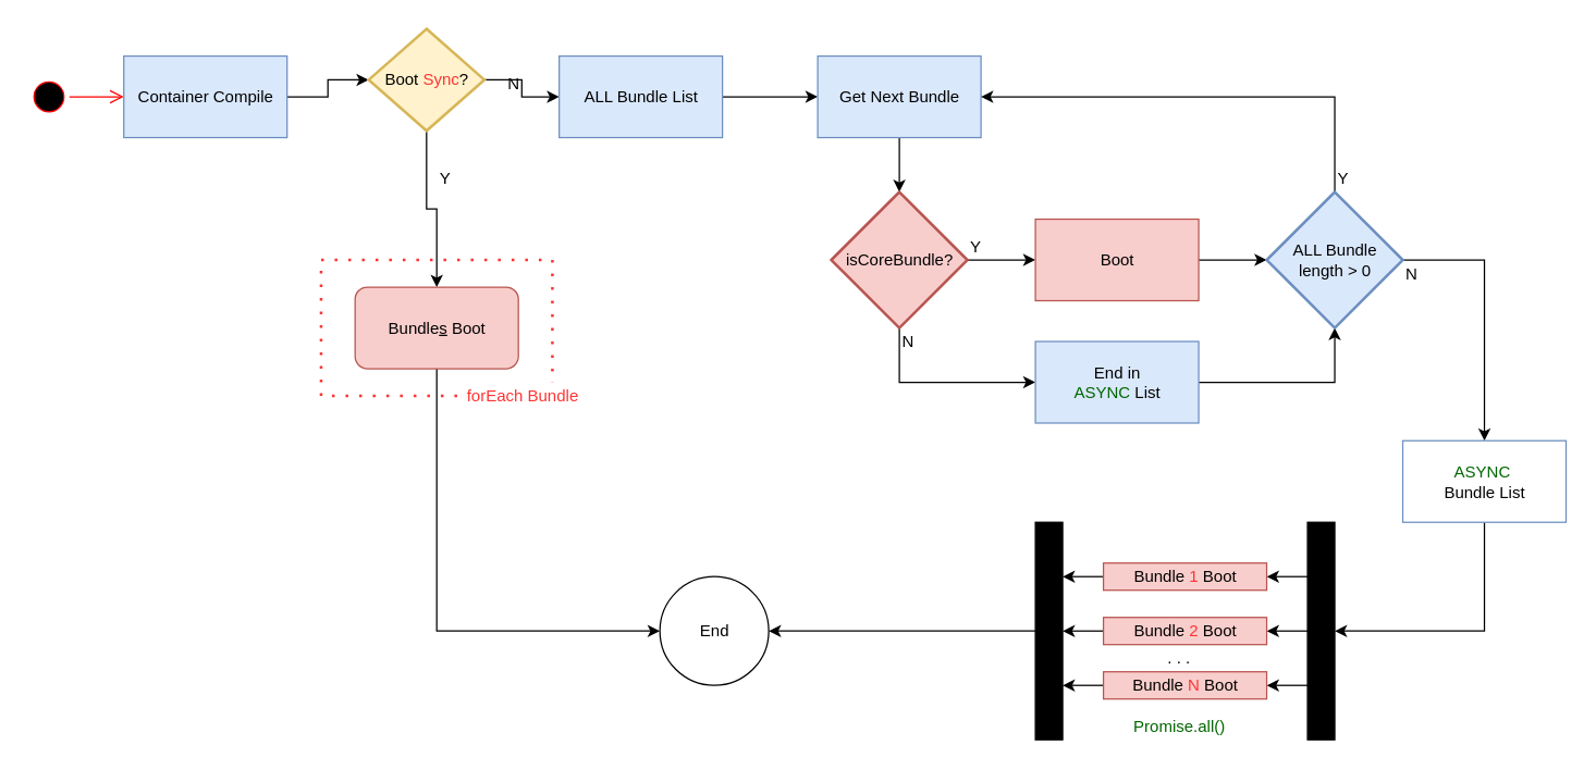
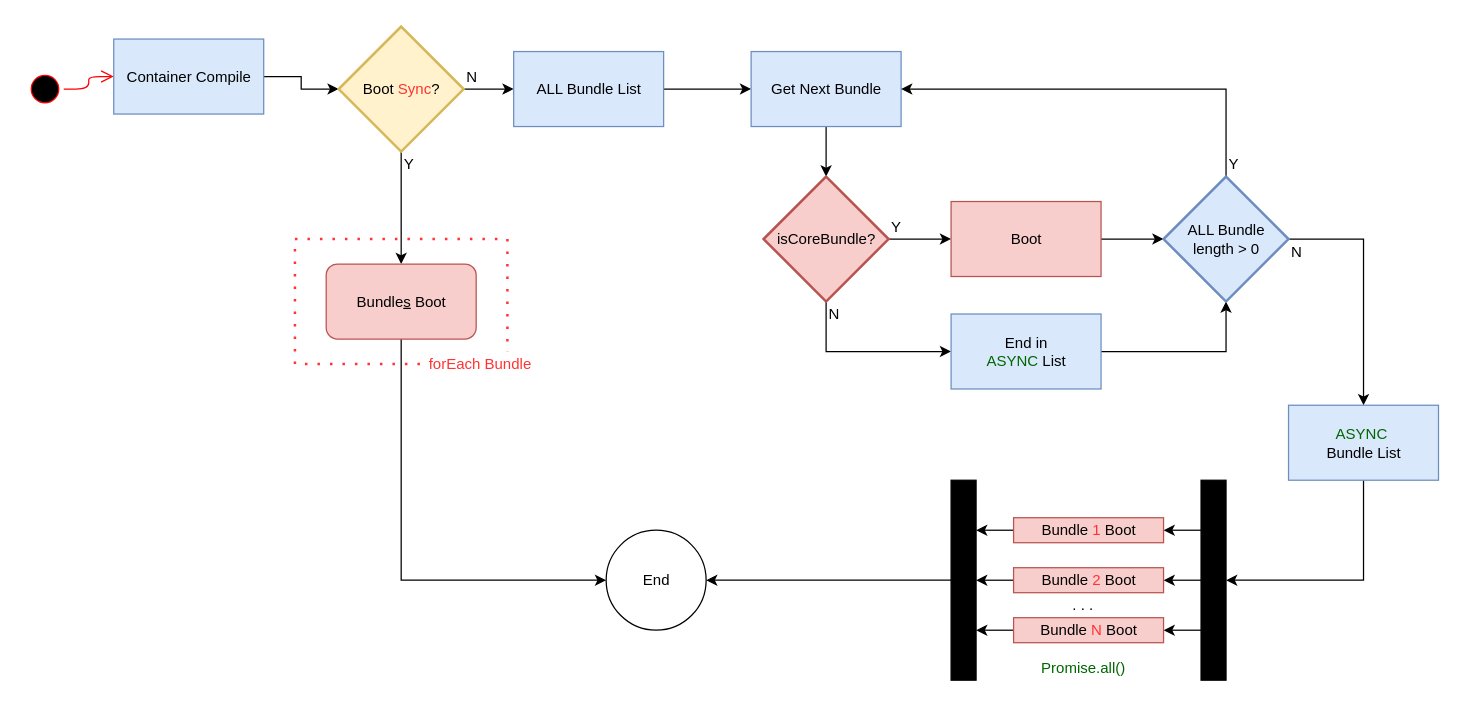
  <mxCell id="0" />
  <mxCell id="1" parent="0" />
  <mxCell id="2" value="" style="ellipse;html=1;shape=startState;fillColor=#000000;strokeColor=#ff0000;" vertex="1" parent="1"><mxGeometry x="20.5" y="55.5" width="30" height="30" as="geometry" /></mxCell>
  <mxCell id="3" value="" style="edgeStyle=orthogonalEdgeStyle;html=1;verticalAlign=bottom;endArrow=open;endSize=8;strokeColor=#ff0000;entryX=0;entryY=0.5;entryDx=0;entryDy=0;" edge="1" source="2" parent="1" target="5"><mxGeometry relative="1" as="geometry"><mxPoint x="35.5" y="20.5" as="targetPoint" /></mxGeometry></mxCell>
  <mxCell id="4" value="" style="edgeStyle=orthogonalEdgeStyle;rounded=0;orthogonalLoop=1;jettySize=auto;html=1;" edge="1" parent="1" source="5" target="8"><mxGeometry relative="1" as="geometry" /></mxCell>
- <mxCell id="5" value="Container Compile" style="rounded=0;whiteSpace=wrap;html=1;fillColor=#dae8fc;strokeColor=#6c8ebf;" vertex="1" parent="1"><mxGeometry x="90.5" y="40.5" width="120" height="60" as="geometry" /></mxCell>
+ <mxCell id="5" value="Container Compile" style="rounded=0;whiteSpace=wrap;html=1;fillColor=#dae8fc;strokeColor=#6c8ebf;" vertex="1" parent="1"><mxGeometry x="90.5" y="30.5" width="120" height="60" as="geometry" /></mxCell>
  <mxCell id="6" value="" style="edgeStyle=orthogonalEdgeStyle;rounded=0;orthogonalLoop=1;jettySize=auto;html=1;endSize=6;" edge="1" parent="1" source="8" target="10"><mxGeometry relative="1" as="geometry" /></mxCell>
  <mxCell id="7" value="" style="edgeStyle=orthogonalEdgeStyle;rounded=0;orthogonalLoop=1;jettySize=auto;html=1;endSize=6;" edge="1" parent="1" source="8" target="13"><mxGeometry relative="1" as="geometry" /></mxCell>
- <mxCell id="8" value="Boot &lt;font color=&quot;#ff3333&quot;&gt;Sync&lt;/font&gt;?" style="strokeWidth=2;html=1;shape=mxgraph.flowchart.decision;whiteSpace=wrap;fillColor=#fff2cc;strokeColor=#d6b656;" vertex="1" parent="1"><mxGeometry x="270.5" y="20.5" width="85" height="75" as="geometry" /></mxCell>
+ <mxCell id="8" value="Boot &lt;font color=&quot;#ff3333&quot;&gt;Sync&lt;/font&gt;?" style="strokeWidth=2;html=1;shape=mxgraph.flowchart.decision;whiteSpace=wrap;fillColor=#fff2cc;strokeColor=#d6b656;" vertex="1" parent="1"><mxGeometry x="270.5" y="20.5" width="100" height="100" as="geometry" /></mxCell>
  <mxCell id="9" style="edgeStyle=orthogonalEdgeStyle;rounded=0;orthogonalLoop=1;jettySize=auto;html=1;exitX=0.5;exitY=1;exitDx=0;exitDy=0;entryX=0;entryY=0.5;entryDx=0;entryDy=0;endSize=6;" edge="1" parent="1" source="10" target="11"><mxGeometry relative="1" as="geometry" /></mxCell>
  <mxCell id="10" value="Bundle&lt;u&gt;s&lt;/u&gt;&amp;nbsp;Boot" style="whiteSpace=wrap;html=1;fillColor=#f8cecc;strokeColor=#b85450;rounded=1;" vertex="1" parent="1"><mxGeometry x="260.5" y="210.5" width="120" height="60" as="geometry" /></mxCell>
  <mxCell id="11" value="End" style="ellipse;whiteSpace=wrap;html=1;aspect=fixed;" vertex="1" parent="1"><mxGeometry x="484.5" y="423.5" width="80" height="80" as="geometry" /></mxCell>
  <mxCell id="12" value="" style="edgeStyle=orthogonalEdgeStyle;rounded=0;orthogonalLoop=1;jettySize=auto;html=1;endSize=6;" edge="1" parent="1" source="13" target="15"><mxGeometry relative="1" as="geometry" /></mxCell>
  <mxCell id="13" value="ALL Bundle List" style="rounded=0;whiteSpace=wrap;html=1;fillColor=#dae8fc;strokeColor=#6c8ebf;" vertex="1" parent="1"><mxGeometry x="410.5" y="40.5" width="120" height="60" as="geometry" /></mxCell>
  <mxCell id="14" value="" style="edgeStyle=orthogonalEdgeStyle;rounded=0;orthogonalLoop=1;jettySize=auto;html=1;endSize=6;" edge="1" parent="1" source="15" target="18"><mxGeometry relative="1" as="geometry" /></mxCell>
  <mxCell id="15" value="Get Next Bundle" style="rounded=0;whiteSpace=wrap;html=1;fillColor=#dae8fc;strokeColor=#6c8ebf;" vertex="1" parent="1"><mxGeometry x="600.5" y="40.5" width="120" height="60" as="geometry" /></mxCell>
  <mxCell id="16" style="edgeStyle=orthogonalEdgeStyle;rounded=0;orthogonalLoop=1;jettySize=auto;html=1;exitX=0.5;exitY=1;exitDx=0;exitDy=0;exitPerimeter=0;entryX=0;entryY=0.5;entryDx=0;entryDy=0;endSize=6;" edge="1" parent="1" source="18" target="20"><mxGeometry relative="1" as="geometry" /></mxCell>
  <mxCell id="17" value="" style="edgeStyle=orthogonalEdgeStyle;rounded=0;orthogonalLoop=1;jettySize=auto;html=1;endSize=6;" edge="1" parent="1" source="18" target="22"><mxGeometry relative="1" as="geometry" /></mxCell>
  <mxCell id="18" value="isCoreBundle?" style="strokeWidth=2;html=1;shape=mxgraph.flowchart.decision;whiteSpace=wrap;fillColor=#f8cecc;strokeColor=#b85450;" vertex="1" parent="1"><mxGeometry x="610.5" y="140.5" width="100" height="100" as="geometry" /></mxCell>
  <mxCell id="19" style="edgeStyle=orthogonalEdgeStyle;rounded=0;orthogonalLoop=1;jettySize=auto;html=1;exitX=1;exitY=0.5;exitDx=0;exitDy=0;entryX=0.5;entryY=1;entryDx=0;entryDy=0;entryPerimeter=0;endSize=6;" edge="1" parent="1" source="20" target="25"><mxGeometry relative="1" as="geometry" /></mxCell>
  <mxCell id="20" value="End in&lt;br&gt;&lt;font color=&quot;#006600&quot;&gt;ASYNC&lt;/font&gt;&amp;nbsp;List" style="rounded=0;whiteSpace=wrap;html=1;fillColor=#dae8fc;strokeColor=#6c8ebf;" vertex="1" parent="1"><mxGeometry x="760.5" y="250.5" width="120" height="60" as="geometry" /></mxCell>
  <mxCell id="21" value="" style="edgeStyle=orthogonalEdgeStyle;rounded=0;orthogonalLoop=1;jettySize=auto;html=1;endSize=6;" edge="1" parent="1" source="22" target="25"><mxGeometry relative="1" as="geometry" /></mxCell>
  <mxCell id="22" value="Boot" style="rounded=0;whiteSpace=wrap;html=1;fillColor=#f8cecc;strokeColor=#b85450;" vertex="1" parent="1"><mxGeometry x="760.5" y="160.5" width="120" height="60" as="geometry" /></mxCell>
  <mxCell id="23" style="edgeStyle=orthogonalEdgeStyle;rounded=0;orthogonalLoop=1;jettySize=auto;html=1;exitX=0.5;exitY=0;exitDx=0;exitDy=0;exitPerimeter=0;entryX=1;entryY=0.5;entryDx=0;entryDy=0;endSize=6;" edge="1" parent="1" source="25" target="15"><mxGeometry relative="1" as="geometry" /></mxCell>
  <mxCell id="24" style="edgeStyle=orthogonalEdgeStyle;rounded=0;orthogonalLoop=1;jettySize=auto;html=1;exitX=1;exitY=0.5;exitDx=0;exitDy=0;exitPerimeter=0;entryX=0.5;entryY=0;entryDx=0;entryDy=0;endSize=6;" edge="1" parent="1" source="25" target="27"><mxGeometry relative="1" as="geometry" /></mxCell>
  <mxCell id="25" value="ALL Bundle&lt;br&gt;length &amp;gt; 0" style="strokeWidth=2;html=1;shape=mxgraph.flowchart.decision;whiteSpace=wrap;fillColor=#dae8fc;strokeColor=#6c8ebf;" vertex="1" parent="1"><mxGeometry x="930.5" y="140.5" width="100" height="100" as="geometry" /></mxCell>
  <mxCell id="26" style="edgeStyle=orthogonalEdgeStyle;rounded=0;orthogonalLoop=1;jettySize=auto;html=1;exitX=0.5;exitY=1;exitDx=0;exitDy=0;entryX=1;entryY=0.5;entryDx=0;entryDy=0;endSize=6;" edge="1" parent="1" source="27" target="31"><mxGeometry relative="1" as="geometry" /></mxCell>
- <mxCell id="27" value="&lt;font color=&quot;#006600&quot;&gt;ASYNC&lt;/font&gt;&amp;nbsp;&lt;br&gt;Bundle List" style="rounded=0;whiteSpace=wrap;html=1;fillColor=#ffffff;strokeColor=#6c8ebf;" vertex="1" parent="1"><mxGeometry x="1030.5" y="323.5" width="120" height="60" as="geometry" /></mxCell>
+ <mxCell id="27" value="&lt;font color=&quot;#006600&quot;&gt;ASYNC&lt;/font&gt;&amp;nbsp;&lt;br&gt;Bundle List" style="rounded=0;whiteSpace=wrap;html=1;fillColor=#dae8fc;strokeColor=#6c8ebf;" vertex="1" parent="1"><mxGeometry x="1030.5" y="323.5" width="120" height="60" as="geometry" /></mxCell>
  <mxCell id="28" style="edgeStyle=orthogonalEdgeStyle;rounded=0;orthogonalLoop=1;jettySize=auto;html=1;exitX=0;exitY=0.25;exitDx=0;exitDy=0;entryX=1;entryY=0.5;entryDx=0;entryDy=0;endSize=6;" edge="1" parent="1" source="31" target="33"><mxGeometry relative="1" as="geometry" /></mxCell>
  <mxCell id="29" style="edgeStyle=orthogonalEdgeStyle;rounded=0;orthogonalLoop=1;jettySize=auto;html=1;exitX=0;exitY=0.75;exitDx=0;exitDy=0;entryX=1;entryY=0.5;entryDx=0;entryDy=0;endSize=6;" edge="1" parent="1" source="31" target="37"><mxGeometry relative="1" as="geometry" /></mxCell>
  <mxCell id="30" style="edgeStyle=orthogonalEdgeStyle;rounded=0;orthogonalLoop=1;jettySize=auto;html=1;exitX=0;exitY=0.5;exitDx=0;exitDy=0;entryX=1;entryY=0.5;entryDx=0;entryDy=0;endSize=6;" edge="1" parent="1" source="31" target="35"><mxGeometry relative="1" as="geometry" /></mxCell>
  <mxCell id="31" value="" style="rounded=0;whiteSpace=wrap;html=1;gradientColor=none;fillColor=#000000;" vertex="1" parent="1"><mxGeometry x="960.5" y="383.5" width="20" height="160" as="geometry" /></mxCell>
  <mxCell id="32" style="edgeStyle=orthogonalEdgeStyle;rounded=0;orthogonalLoop=1;jettySize=auto;html=1;exitX=0;exitY=0.5;exitDx=0;exitDy=0;entryX=1;entryY=0.25;entryDx=0;entryDy=0;endSize=6;" edge="1" parent="1" source="33" target="39"><mxGeometry relative="1" as="geometry" /></mxCell>
  <mxCell id="33" value="Bundle &lt;font color=&quot;#ff3333&quot;&gt;1&lt;/font&gt;&amp;nbsp;Boot" style="rounded=0;whiteSpace=wrap;html=1;fillColor=#f8cecc;strokeColor=#b85450;" vertex="1" parent="1"><mxGeometry x="810.5" y="413.5" width="120" height="20" as="geometry" /></mxCell>
  <mxCell id="34" style="edgeStyle=orthogonalEdgeStyle;rounded=0;orthogonalLoop=1;jettySize=auto;html=1;exitX=0;exitY=0.5;exitDx=0;exitDy=0;entryX=1;entryY=0.5;entryDx=0;entryDy=0;endSize=6;" edge="1" parent="1" source="35" target="39"><mxGeometry relative="1" as="geometry" /></mxCell>
  <mxCell id="35" value="Bundle &lt;font color=&quot;#ff3333&quot;&gt;2&lt;/font&gt;&amp;nbsp;Boot" style="rounded=0;whiteSpace=wrap;html=1;fillColor=#f8cecc;strokeColor=#b85450;" vertex="1" parent="1"><mxGeometry x="810.5" y="453.5" width="120" height="20" as="geometry" /></mxCell>
  <mxCell id="36" style="edgeStyle=orthogonalEdgeStyle;rounded=0;orthogonalLoop=1;jettySize=auto;html=1;exitX=0;exitY=0.5;exitDx=0;exitDy=0;entryX=1;entryY=0.75;entryDx=0;entryDy=0;endSize=6;" edge="1" parent="1" source="37" target="39"><mxGeometry relative="1" as="geometry" /></mxCell>
  <mxCell id="37" value="Bundle &lt;font color=&quot;#ff3333&quot;&gt;N&lt;/font&gt;&amp;nbsp;Boot" style="rounded=0;whiteSpace=wrap;html=1;fillColor=#f8cecc;strokeColor=#b85450;" vertex="1" parent="1"><mxGeometry x="810.5" y="493.5" width="120" height="20" as="geometry" /></mxCell>
  <mxCell id="38" style="edgeStyle=orthogonalEdgeStyle;rounded=0;orthogonalLoop=1;jettySize=auto;html=1;entryX=1;entryY=0.5;entryDx=0;entryDy=0;endSize=6;" edge="1" parent="1" source="39" target="11"><mxGeometry relative="1" as="geometry" /></mxCell>
  <mxCell id="39" value="" style="rounded=0;whiteSpace=wrap;html=1;gradientColor=none;fillColor=#000000;" vertex="1" parent="1"><mxGeometry x="760.5" y="383.5" width="20" height="160" as="geometry" /></mxCell>
  <mxCell id="40" value="N" style="text;html=1;resizable=0;points=[];autosize=1;align=left;verticalAlign=top;spacingTop=-4;" vertex="1" parent="1"><mxGeometry x="370.5" y="50.5" width="20" height="20" as="geometry" /></mxCell>
  <mxCell id="41" value="Y" style="text;html=1;resizable=0;points=[];autosize=1;align=left;verticalAlign=top;spacingTop=-4;" vertex="1" parent="1"><mxGeometry x="320.5" y="120.5" width="20" height="20" as="geometry" /></mxCell>
  <mxCell id="42" value="" style="rounded=0;whiteSpace=wrap;html=1;fillColor=none;gradientColor=none;dashed=1;strokeWidth=2;strokeColor=#FF3333;dashPattern=1 4;" vertex="1" parent="1"><mxGeometry x="235.5" y="190.5" width="170" height="100" as="geometry" /></mxCell>
  <mxCell id="43" value="&lt;font color=&quot;#ff3333&quot;&gt;forEach Bundle&lt;/font&gt;" style="text;html=1;resizable=0;points=[];autosize=1;align=left;verticalAlign=top;spacingTop=-4;fillColor=#ffffff;" vertex="1" parent="1"><mxGeometry x="340.5" y="280.5" width="90" height="20" as="geometry" /></mxCell>
  <mxCell id="44" value="Y" style="text;html=1;resizable=0;points=[];autosize=1;align=left;verticalAlign=top;spacingTop=-4;" vertex="1" parent="1"><mxGeometry x="710.5" y="170.5" width="20" height="20" as="geometry" /></mxCell>
  <mxCell id="45" value="N" style="text;html=1;resizable=0;points=[];autosize=1;align=left;verticalAlign=top;spacingTop=-4;" vertex="1" parent="1"><mxGeometry x="660.5" y="240.5" width="20" height="20" as="geometry" /></mxCell>
  <mxCell id="46" value="Y" style="text;html=1;resizable=0;points=[];autosize=1;align=left;verticalAlign=top;spacingTop=-4;" vertex="1" parent="1"><mxGeometry x="980.5" y="120.5" width="20" height="20" as="geometry" /></mxCell>
  <mxCell id="47" value="N" style="text;html=1;resizable=0;points=[];autosize=1;align=left;verticalAlign=top;spacingTop=-4;" vertex="1" parent="1"><mxGeometry x="1030.5" y="190.5" width="20" height="20" as="geometry" /></mxCell>
  <mxCell id="48" value="&lt;font color=&quot;#006600&quot;&gt;Promise.all()&lt;/font&gt;" style="text;html=1;resizable=0;points=[];autosize=1;align=left;verticalAlign=top;spacingTop=-4;" vertex="1" parent="1"><mxGeometry x="830.5" y="523.5" width="80" height="20" as="geometry" /></mxCell>
  <mxCell id="49" value=". . ." style="text;html=1;resizable=0;points=[];autosize=1;align=left;verticalAlign=top;spacingTop=-4;" vertex="1" parent="1"><mxGeometry x="855.5" y="473.5" width="30" height="20" as="geometry" /></mxCell>
